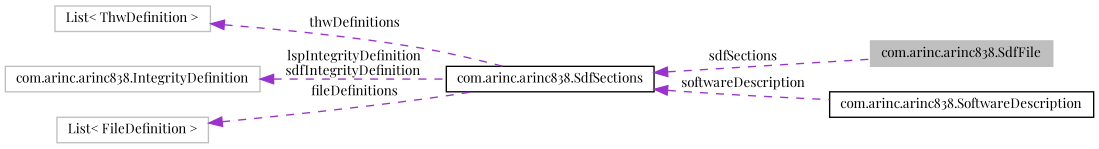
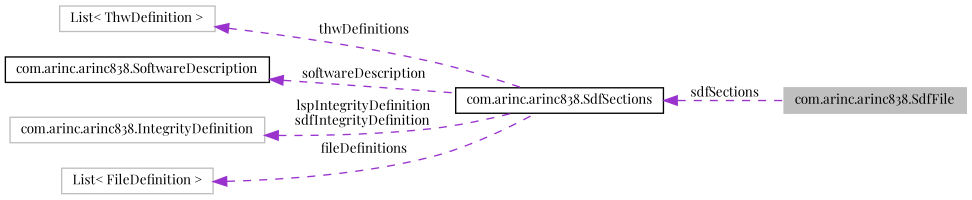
  digraph {
    fontname="Playfair Display"
    rankdir=LR
    node [color=grey75 fillcolor=white fontname="Playfair Display" fontsize=10 shape=record style=filled]
    edge [color=darkorchid3 dir=back fontname="Playfair Display" fontsize=10 labelfontname=Helvetica labelfontsize=10 style=dashed]
    n1 [fillcolor=grey75 fontcolor=black height=0.2 label="com.arinc.arinc838.SdfFile" width=0.4]
    n2 [color=black height=0.2 label="com.arinc.arinc838.SdfSections" width=0.4]
    n3 [height=0.2 label="List\< ThwDefinition \>" width=0.4]
    n4 [color=black height=0.2 label="com.arinc.arinc838.SoftwareDescription" width=0.4]
    n5 [height=0.2 label="com.arinc.arinc838.IntegrityDefinition" width=0.4]
    n6 [height=0.2 label="List\< FileDefinition \>" width=0.4]
    n2 -> n1 [label=" sdfSections"]
    n3 -> n2 [label=" thwDefinitions"]
-   n2 -> n4 [label=" softwareDescription"]
+   n4 -> n2 [label=" softwareDescription"]
    n5 -> n2 [label=" lspIntegrityDefinition\nsdfIntegrityDefinition"]
    n6 -> n2 [label=" fileDefinitions"]
  }
